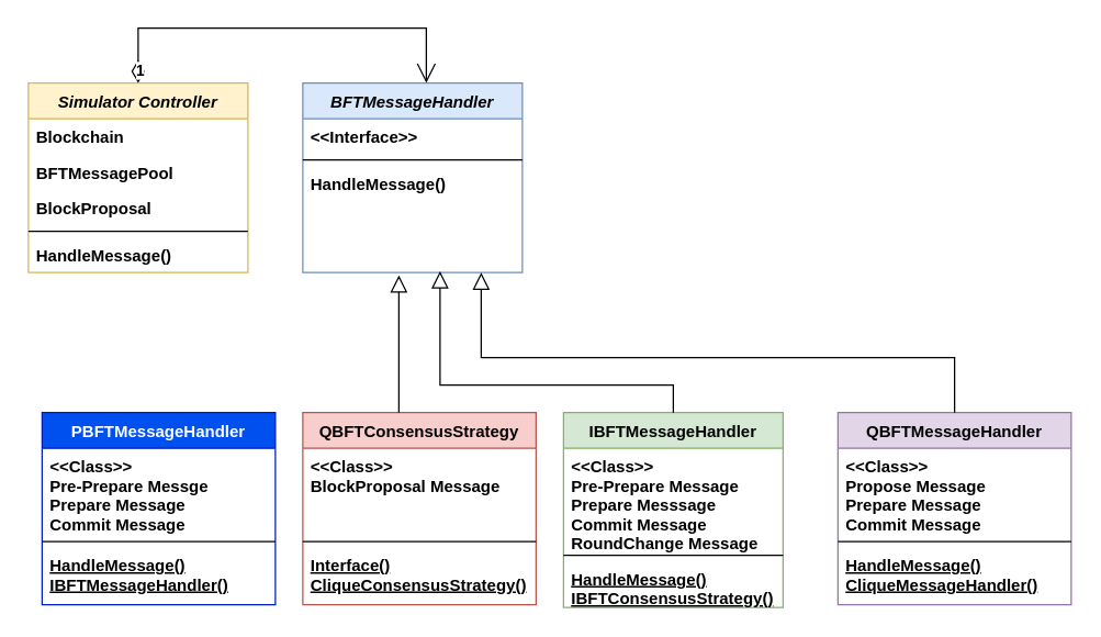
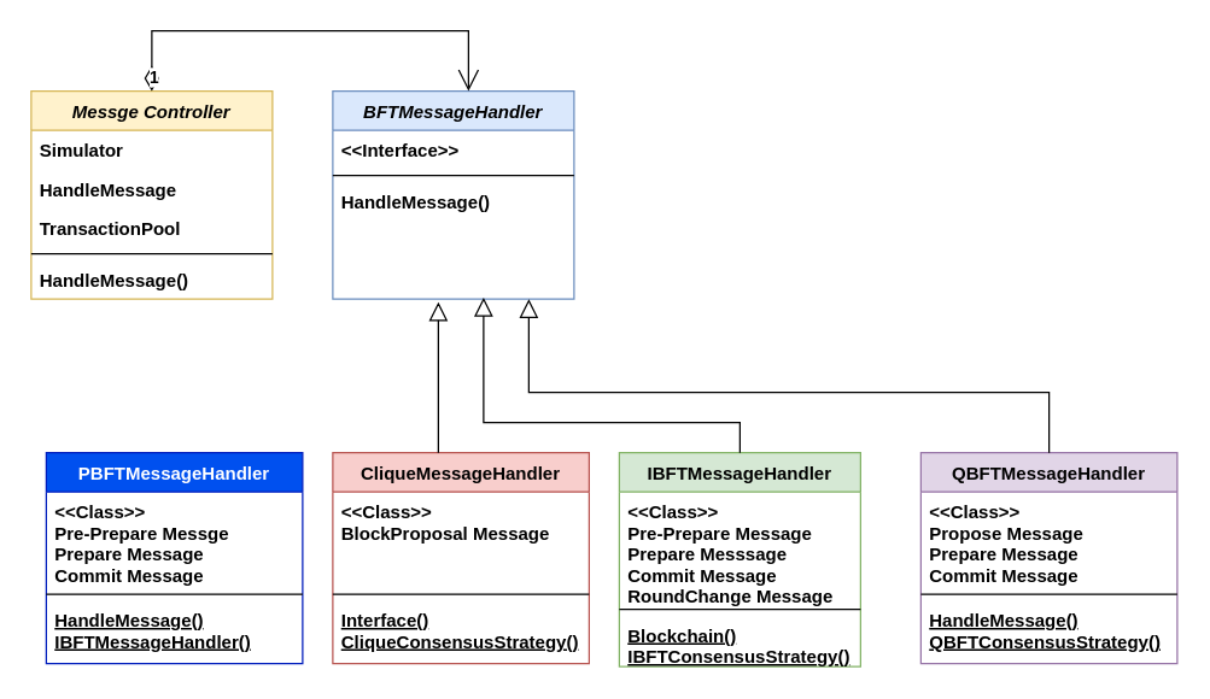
  <mxCell id="0" />
  <mxCell id="1" parent="0" />
  <mxCell id="2" value="BFTMessageHandler&#10;&#10;" style="swimlane;fontStyle=3;align=center;verticalAlign=top;childLayout=stackLayout;horizontal=1;startSize=26;horizontalStack=0;resizeParent=1;resizeLast=0;collapsible=1;marginBottom=0;rounded=0;shadow=0;strokeWidth=1;fillColor=#dae8fc;strokeColor=#6c8ebf;" parent="1" vertex="1"><mxGeometry x="220" y="60" width="160" height="138" as="geometry"><mxRectangle x="230" y="140" width="160" height="26" as="alternateBounds" /></mxGeometry></mxCell>
  <mxCell id="3" value="&lt;&lt;Interface&gt;&gt;" style="text;align=left;verticalAlign=top;spacingLeft=4;spacingRight=4;overflow=hidden;rotatable=0;points=[[0,0.5],[1,0.5]];portConstraint=eastwest;fontStyle=1" parent="2" vertex="1"><mxGeometry y="26" width="160" height="26" as="geometry" /></mxCell>
  <mxCell id="4" value="" style="line;html=1;strokeWidth=1;align=left;verticalAlign=middle;spacingTop=-1;spacingLeft=3;spacingRight=3;rotatable=0;labelPosition=right;points=[];portConstraint=eastwest;fontStyle=1" parent="2" vertex="1"><mxGeometry y="52" width="160" height="8" as="geometry" /></mxCell>
  <mxCell id="5" value="HandleMessage()" style="text;align=left;verticalAlign=top;spacingLeft=4;spacingRight=4;overflow=hidden;rotatable=0;points=[[0,0.5],[1,0.5]];portConstraint=eastwest;fontStyle=1" parent="2" vertex="1"><mxGeometry y="60" width="160" height="26" as="geometry" /></mxCell>
  <mxCell id="6" value="PBFTMessageHandler" style="swimlane;fontStyle=1;align=center;verticalAlign=top;childLayout=stackLayout;horizontal=1;startSize=26;horizontalStack=0;resizeParent=1;resizeLast=0;collapsible=1;marginBottom=0;rounded=0;shadow=0;strokeWidth=1;fillColor=#0050ef;fontColor=#ffffff;strokeColor=#001DBC;" parent="1" vertex="1"><mxGeometry x="30" y="300" width="170" height="140" as="geometry"><mxRectangle x="130" y="380" width="160" height="26" as="alternateBounds" /></mxGeometry></mxCell>
  <mxCell id="7" value="&lt;&lt;Class&gt;&gt;&#10;Pre-Prepare Messge&#10;Prepare Message &#10;Commit Message&#10;&#10;" style="text;align=left;verticalAlign=top;spacingLeft=4;spacingRight=4;overflow=hidden;rotatable=0;points=[[0,0.5],[1,0.5]];portConstraint=eastwest;fontStyle=1" parent="6" vertex="1"><mxGeometry y="26" width="170" height="64" as="geometry" /></mxCell>
  <mxCell id="8" value="" style="line;html=1;strokeWidth=1;align=left;verticalAlign=middle;spacingTop=-1;spacingLeft=3;spacingRight=3;rotatable=0;labelPosition=right;points=[];portConstraint=eastwest;fontStyle=1" parent="6" vertex="1"><mxGeometry y="90" width="170" height="8" as="geometry" /></mxCell>
  <mxCell id="9" value="HandleMessage()&#10;IBFTMessageHandler()" style="text;align=left;verticalAlign=top;spacingLeft=4;spacingRight=4;overflow=hidden;rotatable=0;points=[[0,0.5],[1,0.5]];portConstraint=eastwest;fontStyle=5" parent="6" vertex="1"><mxGeometry y="98" width="170" height="34" as="geometry" /></mxCell>
- <mxCell id="10" value="QBFTConsensusStrategy" style="swimlane;fontStyle=1;align=center;verticalAlign=top;childLayout=stackLayout;horizontal=1;startSize=26;horizontalStack=0;resizeParent=1;resizeLast=0;collapsible=1;marginBottom=0;rounded=0;shadow=0;strokeWidth=1;fillColor=#f8cecc;strokeColor=#b85450;" parent="1" vertex="1"><mxGeometry x="220" y="300" width="170" height="140" as="geometry"><mxRectangle x="130" y="380" width="160" height="26" as="alternateBounds" /></mxGeometry></mxCell>
+ <mxCell id="10" value="CliqueMessageHandler" style="swimlane;fontStyle=1;align=center;verticalAlign=top;childLayout=stackLayout;horizontal=1;startSize=26;horizontalStack=0;resizeParent=1;resizeLast=0;collapsible=1;marginBottom=0;rounded=0;shadow=0;strokeWidth=1;fillColor=#f8cecc;strokeColor=#b85450;" parent="1" vertex="1"><mxGeometry x="220" y="300" width="170" height="140" as="geometry"><mxRectangle x="130" y="380" width="160" height="26" as="alternateBounds" /></mxGeometry></mxCell>
  <mxCell id="11" value="&lt;&lt;Class&gt;&gt;&#10;BlockProposal Message" style="text;align=left;verticalAlign=top;spacingLeft=4;spacingRight=4;overflow=hidden;rotatable=0;points=[[0,0.5],[1,0.5]];portConstraint=eastwest;fontStyle=1" parent="10" vertex="1"><mxGeometry y="26" width="170" height="64" as="geometry" /></mxCell>
  <mxCell id="12" value="" style="line;html=1;strokeWidth=1;align=left;verticalAlign=middle;spacingTop=-1;spacingLeft=3;spacingRight=3;rotatable=0;labelPosition=right;points=[];portConstraint=eastwest;fontStyle=1" parent="10" vertex="1"><mxGeometry y="90" width="170" height="8" as="geometry" /></mxCell>
  <mxCell id="13" value="Interface()&#10;CliqueConsensusStrategy()" style="text;align=left;verticalAlign=top;spacingLeft=4;spacingRight=4;overflow=hidden;rotatable=0;points=[[0,0.5],[1,0.5]];portConstraint=eastwest;fontStyle=5" parent="10" vertex="1"><mxGeometry y="98" width="170" height="34" as="geometry" /></mxCell>
  <mxCell id="14" value="IBFTMessageHandler" style="swimlane;fontStyle=1;align=center;verticalAlign=top;childLayout=stackLayout;horizontal=1;startSize=26;horizontalStack=0;resizeParent=1;resizeLast=0;collapsible=1;marginBottom=0;rounded=0;shadow=0;strokeWidth=1;fillColor=#d5e8d4;strokeColor=#82b366;" parent="1" vertex="1"><mxGeometry x="410" y="300" width="160" height="142" as="geometry"><mxRectangle x="130" y="380" width="160" height="26" as="alternateBounds" /></mxGeometry></mxCell>
  <mxCell id="15" value="&lt;&lt;Class&gt;&gt;&#10;Pre-Prepare Message&#10;Prepare Messsage&#10;Commit Message&#10;RoundChange Message&#10;&#10;" style="text;align=left;verticalAlign=top;spacingLeft=4;spacingRight=4;overflow=hidden;rotatable=0;points=[[0,0.5],[1,0.5]];portConstraint=eastwest;fontStyle=1" parent="14" vertex="1"><mxGeometry y="26" width="160" height="74" as="geometry" /></mxCell>
  <mxCell id="16" value="" style="line;html=1;strokeWidth=1;align=left;verticalAlign=middle;spacingTop=-1;spacingLeft=3;spacingRight=3;rotatable=0;labelPosition=right;points=[];portConstraint=eastwest;fontStyle=1" parent="14" vertex="1"><mxGeometry y="100" width="160" height="8" as="geometry" /></mxCell>
- <mxCell id="17" value="HandleMessage()&#10;IBFTConsensusStrategy()" style="text;align=left;verticalAlign=top;spacingLeft=4;spacingRight=4;overflow=hidden;rotatable=0;points=[[0,0.5],[1,0.5]];portConstraint=eastwest;fontStyle=5" parent="14" vertex="1"><mxGeometry y="108" width="160" height="34" as="geometry" /></mxCell>
+ <mxCell id="17" value="Blockchain()&#10;IBFTConsensusStrategy()" style="text;align=left;verticalAlign=top;spacingLeft=4;spacingRight=4;overflow=hidden;rotatable=0;points=[[0,0.5],[1,0.5]];portConstraint=eastwest;fontStyle=5" parent="14" vertex="1"><mxGeometry y="108" width="160" height="34" as="geometry" /></mxCell>
  <mxCell id="18" value="" style="endArrow=block;endSize=10;endFill=0;shadow=0;strokeWidth=1;rounded=0;edgeStyle=elbowEdgeStyle;elbow=vertical;fontStyle=1;exitX=0.5;exitY=0;exitDx=0;exitDy=0;" parent="1" source="14" edge="1"><mxGeometry width="160" relative="1" as="geometry"><mxPoint x="320" y="299.996" as="sourcePoint" /><mxPoint x="320" y="197.03" as="targetPoint" /><Array as="points"><mxPoint x="420" y="280" /><mxPoint x="490" y="290" /><mxPoint x="470" y="280" /><mxPoint x="320" y="260" /><mxPoint x="320" y="259.03" /><mxPoint x="320" y="219.03" /><mxPoint x="360" y="229.03" /><mxPoint x="330" y="249.03" /><mxPoint x="390" y="249.03" /><mxPoint x="390" y="249.03" /><mxPoint x="380" y="249.03" /><mxPoint x="340" y="249.03" /><mxPoint x="410" y="259.03" /></Array></mxGeometry></mxCell>
- <mxCell id="19" value="Simulator Controller" style="swimlane;fontStyle=3;align=center;verticalAlign=top;childLayout=stackLayout;horizontal=1;startSize=26;horizontalStack=0;resizeParent=1;resizeLast=0;collapsible=1;marginBottom=0;rounded=0;shadow=0;strokeWidth=1;fillColor=#fff2cc;strokeColor=#d6b656;" parent="1" vertex="1"><mxGeometry x="20" y="60" width="160" height="138" as="geometry"><mxRectangle x="230" y="140" width="160" height="26" as="alternateBounds" /></mxGeometry></mxCell>
- <mxCell id="20" value="Blockchain" style="text;align=left;verticalAlign=top;spacingLeft=4;spacingRight=4;overflow=hidden;rotatable=0;points=[[0,0.5],[1,0.5]];portConstraint=eastwest;fontStyle=1" parent="19" vertex="1"><mxGeometry y="26" width="160" height="26" as="geometry" /></mxCell>
- <mxCell id="21" value="BFTMessagePool" style="text;align=left;verticalAlign=top;spacingLeft=4;spacingRight=4;overflow=hidden;rotatable=0;points=[[0,0.5],[1,0.5]];portConstraint=eastwest;rounded=0;shadow=0;html=0;fontStyle=1" parent="19" vertex="1"><mxGeometry y="52" width="160" height="26" as="geometry" /></mxCell>
- <mxCell id="22" value="BlockProposal" style="text;align=left;verticalAlign=top;spacingLeft=4;spacingRight=4;overflow=hidden;rotatable=0;points=[[0,0.5],[1,0.5]];portConstraint=eastwest;rounded=0;shadow=0;html=0;fontStyle=1" parent="19" vertex="1"><mxGeometry y="78" width="160" height="26" as="geometry" /></mxCell>
+ <mxCell id="19" value="Messge Controller" style="swimlane;fontStyle=3;align=center;verticalAlign=top;childLayout=stackLayout;horizontal=1;startSize=26;horizontalStack=0;resizeParent=1;resizeLast=0;collapsible=1;marginBottom=0;rounded=0;shadow=0;strokeWidth=1;fillColor=#fff2cc;strokeColor=#d6b656;" parent="1" vertex="1"><mxGeometry x="20" y="60" width="160" height="138" as="geometry"><mxRectangle x="230" y="140" width="160" height="26" as="alternateBounds" /></mxGeometry></mxCell>
+ <mxCell id="20" value="Simulator" style="text;align=left;verticalAlign=top;spacingLeft=4;spacingRight=4;overflow=hidden;rotatable=0;points=[[0,0.5],[1,0.5]];portConstraint=eastwest;fontStyle=1" parent="19" vertex="1"><mxGeometry y="26" width="160" height="26" as="geometry" /></mxCell>
+ <mxCell id="21" value="HandleMessage" style="text;align=left;verticalAlign=top;spacingLeft=4;spacingRight=4;overflow=hidden;rotatable=0;points=[[0,0.5],[1,0.5]];portConstraint=eastwest;rounded=0;shadow=0;html=0;fontStyle=1" parent="19" vertex="1"><mxGeometry y="52" width="160" height="26" as="geometry" /></mxCell>
+ <mxCell id="22" value="TransactionPool" style="text;align=left;verticalAlign=top;spacingLeft=4;spacingRight=4;overflow=hidden;rotatable=0;points=[[0,0.5],[1,0.5]];portConstraint=eastwest;rounded=0;shadow=0;html=0;fontStyle=1" parent="19" vertex="1"><mxGeometry y="78" width="160" height="26" as="geometry" /></mxCell>
  <mxCell id="23" value="" style="line;html=1;strokeWidth=1;align=left;verticalAlign=middle;spacingTop=-1;spacingLeft=3;spacingRight=3;rotatable=0;labelPosition=right;points=[];portConstraint=eastwest;fontStyle=1" parent="19" vertex="1"><mxGeometry y="104" width="160" height="8" as="geometry" /></mxCell>
  <mxCell id="24" value="HandleMessage()" style="text;align=left;verticalAlign=top;spacingLeft=4;spacingRight=4;overflow=hidden;rotatable=0;points=[[0,0.5],[1,0.5]];portConstraint=eastwest;fontStyle=1" parent="19" vertex="1"><mxGeometry y="112" width="160" height="26" as="geometry" /></mxCell>
  <mxCell id="25" value="QBFTMessageHandler" style="swimlane;fontStyle=1;align=center;verticalAlign=top;childLayout=stackLayout;horizontal=1;startSize=26;horizontalStack=0;resizeParent=1;resizeLast=0;collapsible=1;marginBottom=0;rounded=0;shadow=0;strokeWidth=1;fillColor=#e1d5e7;strokeColor=#9673a6;" parent="1" vertex="1"><mxGeometry x="610" y="300" width="170" height="140" as="geometry"><mxRectangle x="130" y="380" width="160" height="26" as="alternateBounds" /></mxGeometry></mxCell>
  <mxCell id="26" value="&lt;&lt;Class&gt;&gt;&#10;Propose Message&#10;Prepare Message&#10;Commit Message&#10;" style="text;align=left;verticalAlign=top;spacingLeft=4;spacingRight=4;overflow=hidden;rotatable=0;points=[[0,0.5],[1,0.5]];portConstraint=eastwest;fontStyle=1" parent="25" vertex="1"><mxGeometry y="26" width="170" height="64" as="geometry" /></mxCell>
  <mxCell id="27" value="" style="line;html=1;strokeWidth=1;align=left;verticalAlign=middle;spacingTop=-1;spacingLeft=3;spacingRight=3;rotatable=0;labelPosition=right;points=[];portConstraint=eastwest;fontStyle=1" parent="25" vertex="1"><mxGeometry y="90" width="170" height="8" as="geometry" /></mxCell>
- <mxCell id="28" value="HandleMessage()&#10;CliqueMessageHandler()" style="text;align=left;verticalAlign=top;spacingLeft=4;spacingRight=4;overflow=hidden;rotatable=0;points=[[0,0.5],[1,0.5]];portConstraint=eastwest;fontStyle=5" parent="25" vertex="1"><mxGeometry y="98" width="170" height="42" as="geometry" /></mxCell>
+ <mxCell id="28" value="HandleMessage()&#10;QBFTConsensusStrategy()" style="text;align=left;verticalAlign=top;spacingLeft=4;spacingRight=4;overflow=hidden;rotatable=0;points=[[0,0.5],[1,0.5]];portConstraint=eastwest;fontStyle=5" parent="25" vertex="1"><mxGeometry y="98" width="170" height="42" as="geometry" /></mxCell>
  <mxCell id="29" value="" style="endArrow=block;endSize=10;endFill=0;shadow=0;strokeWidth=1;rounded=0;edgeStyle=elbowEdgeStyle;elbow=vertical;exitX=0.5;exitY=0;exitDx=0;exitDy=0;fontStyle=1" parent="1" source="25" edge="1"><mxGeometry width="160" relative="1" as="geometry"><mxPoint x="690" y="290" as="sourcePoint" /><mxPoint x="350" y="198" as="targetPoint" /><Array as="points"><mxPoint x="400" y="260" /><mxPoint x="350" y="260" /><mxPoint x="350" y="220" /><mxPoint x="390" y="230" /><mxPoint x="360" y="250" /><mxPoint x="420" y="250" /><mxPoint x="420" y="250" /><mxPoint x="410" y="250" /><mxPoint x="370" y="250" /><mxPoint x="440" y="260" /></Array></mxGeometry></mxCell>
  <mxCell id="30" value="1" style="endArrow=open;html=1;endSize=12;startArrow=diamondThin;startSize=14;startFill=0;edgeStyle=orthogonalEdgeStyle;align=left;verticalAlign=bottom;rounded=0;exitX=0.5;exitY=0;exitDx=0;exitDy=0;fontStyle=1" parent="1" source="19" edge="1"><mxGeometry x="-1" y="3" relative="1" as="geometry"><mxPoint x="330" y="350" as="sourcePoint" /><mxPoint x="310" y="60" as="targetPoint" /><Array as="points"><mxPoint x="100" y="20" /><mxPoint x="310" y="20" /></Array></mxGeometry></mxCell>
  <mxCell id="31" value="" style="endArrow=block;endSize=10;endFill=0;shadow=0;strokeWidth=1;rounded=0;edgeStyle=elbowEdgeStyle;elbow=vertical;fontStyle=1;" parent="1" source="10" edge="1"><mxGeometry width="160" relative="1" as="geometry"><mxPoint x="120" y="310" as="sourcePoint" /><mxPoint x="290" y="200" as="targetPoint" /><Array as="points"><mxPoint x="290" y="270" /><mxPoint x="270" y="270" /><mxPoint x="120" y="270" /><mxPoint x="120" y="270" /><mxPoint x="110" y="270" /><mxPoint x="210" y="260" /></Array></mxGeometry></mxCell>
